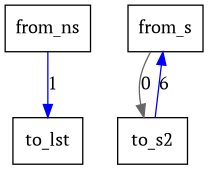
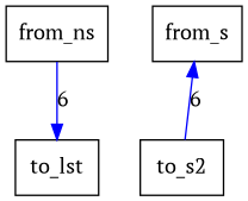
  digraph {
    fontname="PT Serif"
    rankdir=TB
    node [fillcolor=white fontname="PT Serif" shape=box style=filled]
    edge [color=blue fontname="PT Serif"]
    n1 [label=<from_ns>]
    n2 [label=<to_lst>]
    n3 [label=<from_s>]
    n4 [label=<to_s2>]
-   n1 -> n2 [label=1]
-   n3 -> n4 [color=gray40 label=0]
+   n1 -> n2 [label=6]
    n4 -> n3 [label=6]
  }
